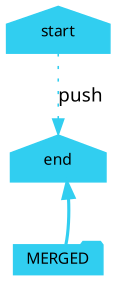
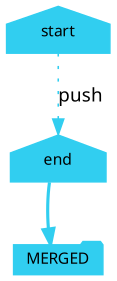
  digraph {
    node [color="#31CEF0" fontname=Verdana fontsize=10 shape=house style=filled]
    edge [color="#31CEF0" fontname=Verdana fontsize=12]
    start [height=0.02 width=0.02]
    end [height=0.02 width=0.02]
    MERGED [height=0.02 shape=folder width=0.02]
    start -> end [height=0.02 label=push shape=Mrecord style=dotted width=0.02]
-   MERGED -> end [style=bold]
+   end -> MERGED [style=bold]
  }
